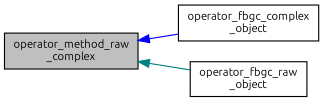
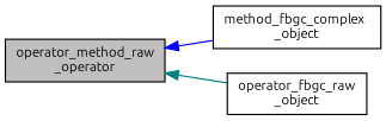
  digraph {
    fontname=Ubuntu
    rankdir=LR
    node [color=black fillcolor=white fontname=Ubuntu fontsize=10 shape=record style=filled]
    edge [dir=back fontname=Ubuntu fontsize=10 labelfontname=Helvetica labelfontsize=10 style=solid]
-   n1 [fillcolor=grey75 fontcolor=black height=0.2 label="operator_method_raw\l_complex" width=0.4]
-   n2 [height=0.2 label="operator_fbgc_complex\l_object" width=0.4]
+   n1 [fillcolor=grey75 fontcolor=black height=0.2 label="operator_method_raw\l_operator" width=0.4]
+   n2 [height=0.2 label="method_fbgc_complex\l_object" width=0.4]
    n3 [height=0.2 label="operator_fbgc_raw\l_object" width=0.4]
    n1 -> n2 [color=blue]
    n1 -> n3 [color=teal]
  }
